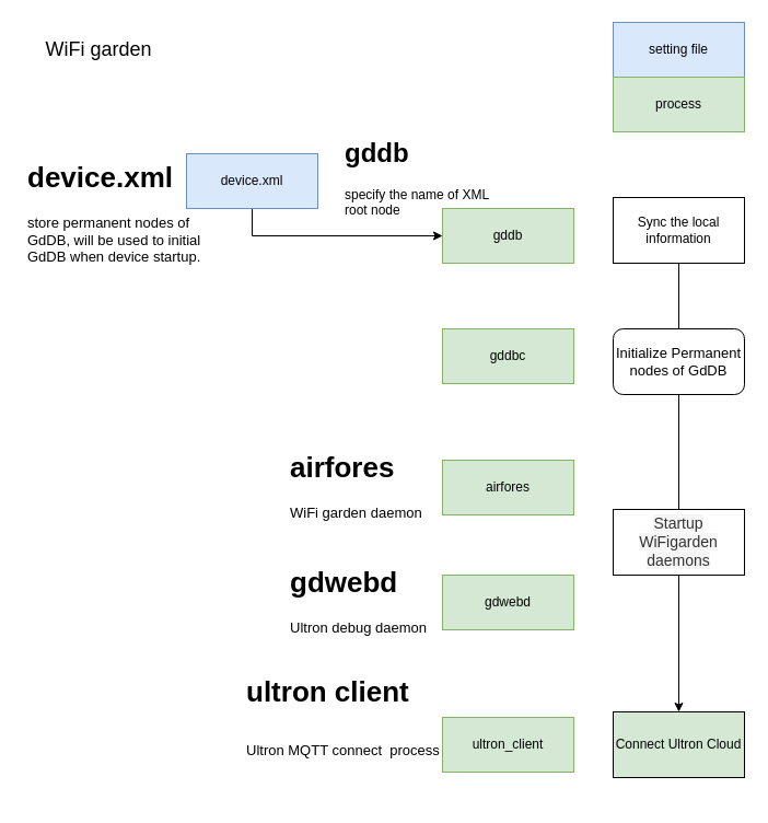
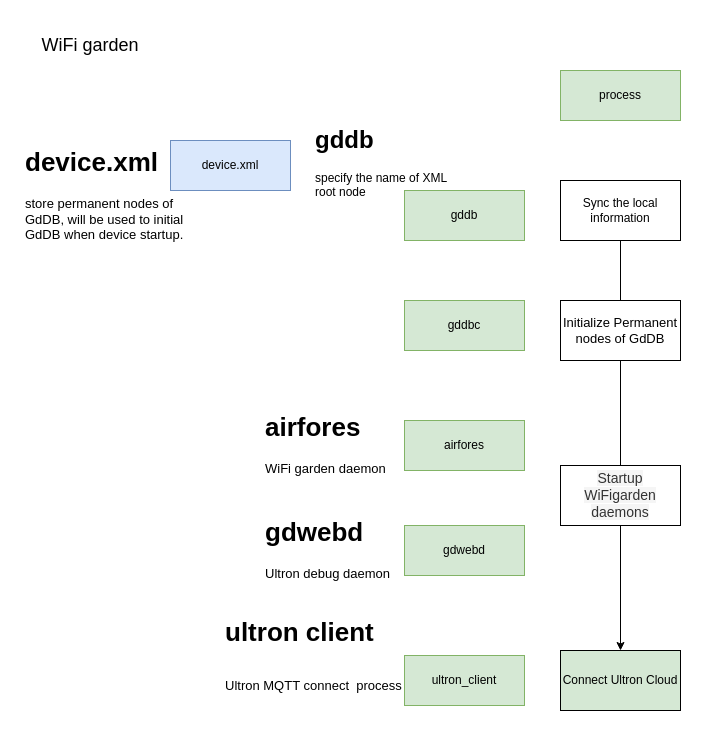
  <mxCell id="0" />
  <mxCell id="1" parent="0" />
  <mxCell id="2" value="WiFi garden" style="text;html=1;strokeColor=none;fillColor=none;align=center;verticalAlign=middle;whiteSpace=wrap;rounded=0;fontSize=18;" vertex="1" parent="1"><mxGeometry x="30" y="20" width="120" height="50" as="geometry" /></mxCell>
  <mxCell id="3" value="gddb" style="text;html=1;strokeColor=#82b366;fillColor=#d5e8d4;align=center;verticalAlign=middle;whiteSpace=wrap;rounded=0;" vertex="1" parent="1"><mxGeometry x="404" y="190" width="120" height="50" as="geometry" /></mxCell>
- <mxCell id="4" style="edgeStyle=orthogonalEdgeStyle;rounded=0;orthogonalLoop=1;jettySize=auto;html=1;exitX=0.5;exitY=1;exitDx=0;exitDy=0;entryX=0;entryY=0.5;entryDx=0;entryDy=0;" edge="1" parent="1" source="5" target="3"><mxGeometry relative="1" as="geometry" /></mxCell>
  <mxCell id="5" value="device.xml" style="text;html=1;strokeColor=#6c8ebf;fillColor=#dae8fc;align=center;verticalAlign=middle;whiteSpace=wrap;rounded=0;" vertex="1" parent="1"><mxGeometry x="170" y="140" width="120" height="50" as="geometry" /></mxCell>
  <mxCell id="6" value="airfores" style="text;html=1;strokeColor=#82b366;fillColor=#d5e8d4;align=center;verticalAlign=middle;whiteSpace=wrap;rounded=0;" vertex="1" parent="1"><mxGeometry x="404" y="420" width="120" height="50" as="geometry" /></mxCell>
- <mxCell id="7" value="setting file" style="text;html=1;strokeColor=#6c8ebf;fillColor=#dae8fc;align=center;verticalAlign=middle;whiteSpace=wrap;rounded=0;" vertex="1" parent="1"><mxGeometry x="560" y="20" width="120" height="50" as="geometry" /></mxCell>
  <mxCell id="8" value="process" style="text;html=1;strokeColor=#82b366;fillColor=#d5e8d4;align=center;verticalAlign=middle;whiteSpace=wrap;rounded=0;" vertex="1" parent="1"><mxGeometry x="560" y="70" width="120" height="50" as="geometry" /></mxCell>
  <mxCell id="9" value="gdwebd" style="text;html=1;strokeColor=#82b366;fillColor=#d5e8d4;align=center;verticalAlign=middle;whiteSpace=wrap;rounded=0;" vertex="1" parent="1"><mxGeometry x="404" y="525" width="120" height="50" as="geometry" /></mxCell>
  <mxCell id="10" value="ultron_client" style="text;html=1;strokeColor=#82b366;fillColor=#d5e8d4;align=center;verticalAlign=middle;whiteSpace=wrap;rounded=0;" vertex="1" parent="1"><mxGeometry x="404" y="655" width="120" height="50" as="geometry" /></mxCell>
  <mxCell id="11" value="&lt;h1&gt;gddb&lt;/h1&gt;&lt;p&gt;specify the name of XML root node&lt;br&gt;&lt;/p&gt;" style="text;html=1;strokeColor=none;fillColor=none;spacing=5;spacingTop=-20;whiteSpace=wrap;overflow=hidden;rounded=0;" vertex="1" parent="1"><mxGeometry x="310" y="120" width="140" height="120" as="geometry" /></mxCell>
  <mxCell id="12" value="" style="endArrow=classic;html=1;" edge="1" parent="1"><mxGeometry width="50" height="50" relative="1" as="geometry"><mxPoint x="620" y="240" as="sourcePoint" /><mxPoint x="620" y="650" as="targetPoint" /></mxGeometry></mxCell>
  <mxCell id="13" value="Connect Ultron Cloud" style="rounded=0;whiteSpace=wrap;html=1;fillColor=#d5e8d4;" vertex="1" parent="1"><mxGeometry x="560" y="650" width="120" height="60" as="geometry" /></mxCell>
  <mxCell id="14" value="Sync the local information" style="rounded=0;whiteSpace=wrap;html=1;" vertex="1" parent="1"><mxGeometry x="560" y="180" width="120" height="60" as="geometry" /></mxCell>
  <mxCell id="15" value="&lt;h1&gt;device.xml&lt;/h1&gt;&lt;p&gt;store permanent nodes of GdDB, will be used to initial GdDB when device startup.&lt;/p&gt;" style="text;html=1;strokeColor=none;fillColor=none;spacing=5;spacingTop=-20;whiteSpace=wrap;overflow=hidden;rounded=0;fontSize=13;" vertex="1" parent="1"><mxGeometry x="20" y="140" width="190" height="120" as="geometry" /></mxCell>
- <mxCell id="16" value="Initialize Permanent nodes of GdDB" style="whiteSpace=wrap;html=1;fontSize=13;rounded=1;" vertex="1" parent="1"><mxGeometry x="560" y="300" width="120" height="60" as="geometry" /></mxCell>
+ <mxCell id="16" value="Initialize Permanent nodes of GdDB" style="rounded=0;whiteSpace=wrap;html=1;fontSize=13;" vertex="1" parent="1"><mxGeometry x="560" y="300" width="120" height="60" as="geometry" /></mxCell>
  <mxCell id="17" value="&lt;h1&gt;airfores&lt;/h1&gt;&lt;div&gt;WiFi garden daemon&lt;/div&gt;" style="text;html=1;strokeColor=none;fillColor=none;spacing=5;spacingTop=-20;whiteSpace=wrap;overflow=hidden;rounded=0;fontSize=13;" vertex="1" parent="1"><mxGeometry x="260" y="405" width="190" height="120" as="geometry" /></mxCell>
  <mxCell id="18" value="gddbc" style="text;html=1;strokeColor=#82b366;fillColor=#d5e8d4;align=center;verticalAlign=middle;whiteSpace=wrap;rounded=0;" vertex="1" parent="1"><mxGeometry x="404" y="300" width="120" height="50" as="geometry" /></mxCell>
  <mxCell id="19" value="&lt;h1&gt;gdwebd&lt;/h1&gt;&lt;div&gt;Ultron debug daemon&lt;/div&gt;" style="text;html=1;strokeColor=none;fillColor=none;spacing=5;spacingTop=-20;whiteSpace=wrap;overflow=hidden;rounded=0;fontSize=13;" vertex="1" parent="1"><mxGeometry x="260" y="510" width="190" height="120" as="geometry" /></mxCell>
  <mxCell id="20" value="&lt;h1&gt;&lt;span&gt;ultron client&lt;/span&gt;&lt;/h1&gt;&lt;h1&gt;&lt;span style=&quot;font-size: 13px ; font-weight: normal&quot;&gt;Ultron MQTT connect&amp;nbsp; process&lt;/span&gt;&lt;br&gt;&lt;/h1&gt;" style="text;html=1;strokeColor=none;fillColor=none;spacing=5;spacingTop=-20;whiteSpace=wrap;overflow=hidden;rounded=0;fontSize=13;" vertex="1" parent="1"><mxGeometry x="220" y="610" width="190" height="120" as="geometry" /></mxCell>
  <mxCell id="21" value="&#10;&#10;&lt;span style=&quot;color: rgb(51, 51, 51); font-family: arial, sans-serif; font-size: 14px; font-style: normal; font-weight: 400; letter-spacing: normal; text-indent: 0px; text-transform: none; word-spacing: 0px; background-color: rgb(245, 245, 245); display: inline; float: none;&quot;&gt;Startup WiFigarden daemons&lt;/span&gt;&#10;&#10;" style="rounded=0;whiteSpace=wrap;html=1;fontSize=13;" vertex="1" parent="1"><mxGeometry x="560" y="465" width="120" height="60" as="geometry" /></mxCell>
